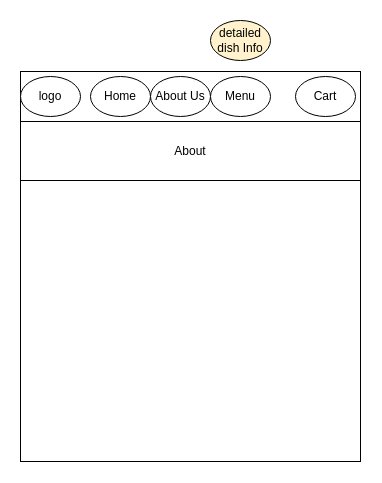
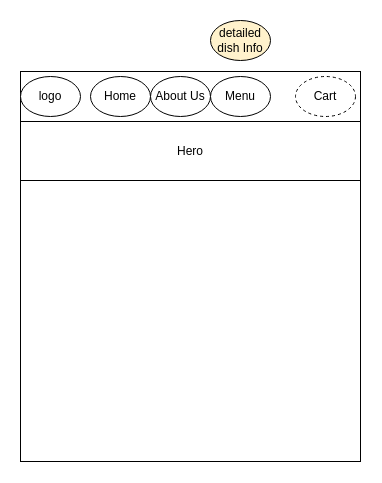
  <mxCell id="0" />
  <mxCell id="1" parent="0" />
  <mxCell id="2" value="" style="rounded=0;whiteSpace=wrap;html=1;" vertex="1" parent="1"><mxGeometry x="20" y="71" width="340" height="390" as="geometry" /></mxCell>
  <mxCell id="3" value="navbar" style="rounded=0;whiteSpace=wrap;html=1;" vertex="1" parent="1"><mxGeometry x="20" y="71" width="340" height="50" as="geometry" /></mxCell>
  <mxCell id="4" value="logo" style="ellipse;whiteSpace=wrap;html=1;" vertex="1" parent="1"><mxGeometry x="20" y="76" width="60" height="40" as="geometry" /></mxCell>
  <mxCell id="5" value="Home" style="ellipse;whiteSpace=wrap;html=1;" vertex="1" parent="1"><mxGeometry x="90" y="76" width="60" height="40" as="geometry" /></mxCell>
  <mxCell id="6" value="About Us" style="ellipse;whiteSpace=wrap;html=1;" vertex="1" parent="1"><mxGeometry x="150" y="76" width="60" height="40" as="geometry" /></mxCell>
- <mxCell id="7" value="Cart" style="ellipse;whiteSpace=wrap;html=1;" vertex="1" parent="1"><mxGeometry x="295" y="76" width="60" height="40" as="geometry" /></mxCell>
+ <mxCell id="7" value="Cart" style="ellipse;whiteSpace=wrap;html=1;dashed=1;" vertex="1" parent="1"><mxGeometry x="295" y="76" width="60" height="40" as="geometry" /></mxCell>
  <mxCell id="8" value="Menu" style="ellipse;whiteSpace=wrap;html=1;" vertex="1" parent="1"><mxGeometry x="210" y="76" width="60" height="40" as="geometry" /></mxCell>
  <mxCell id="9" value="detailed&lt;br&gt;dish Info" style="ellipse;whiteSpace=wrap;html=1;fillColor=#fff2cc;" vertex="1" parent="1"><mxGeometry x="210" y="20" width="60" height="40" as="geometry" /></mxCell>
- <mxCell id="10" value="About" style="rounded=0;whiteSpace=wrap;html=1;" vertex="1" parent="1"><mxGeometry x="20" y="121" width="340" height="59" as="geometry" /></mxCell>
+ <mxCell id="10" value="Hero" style="rounded=0;whiteSpace=wrap;html=1;" vertex="1" parent="1"><mxGeometry x="20" y="121" width="340" height="59" as="geometry" /></mxCell>
